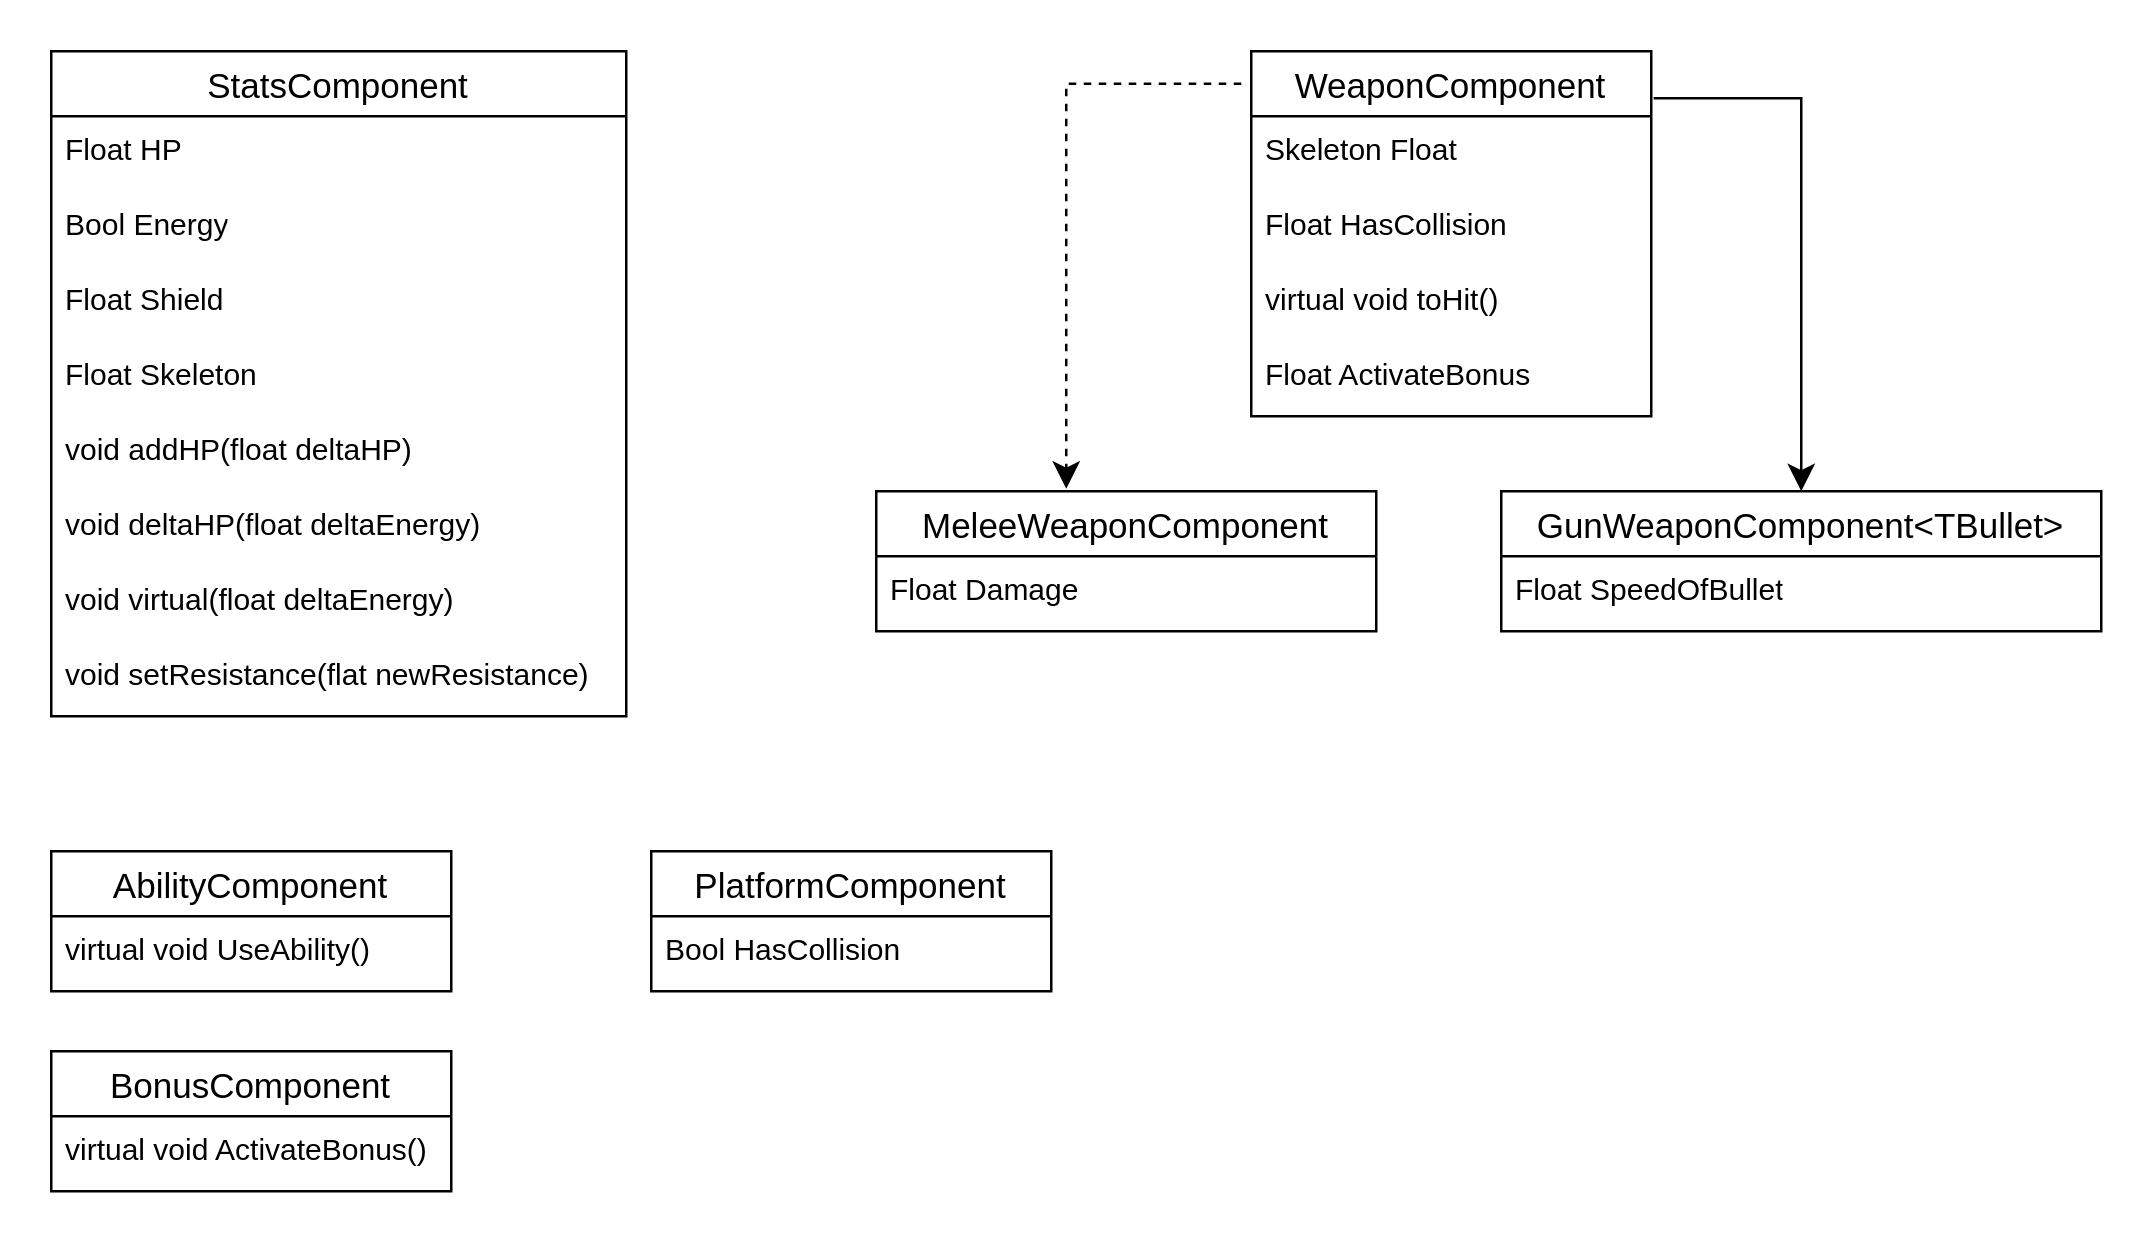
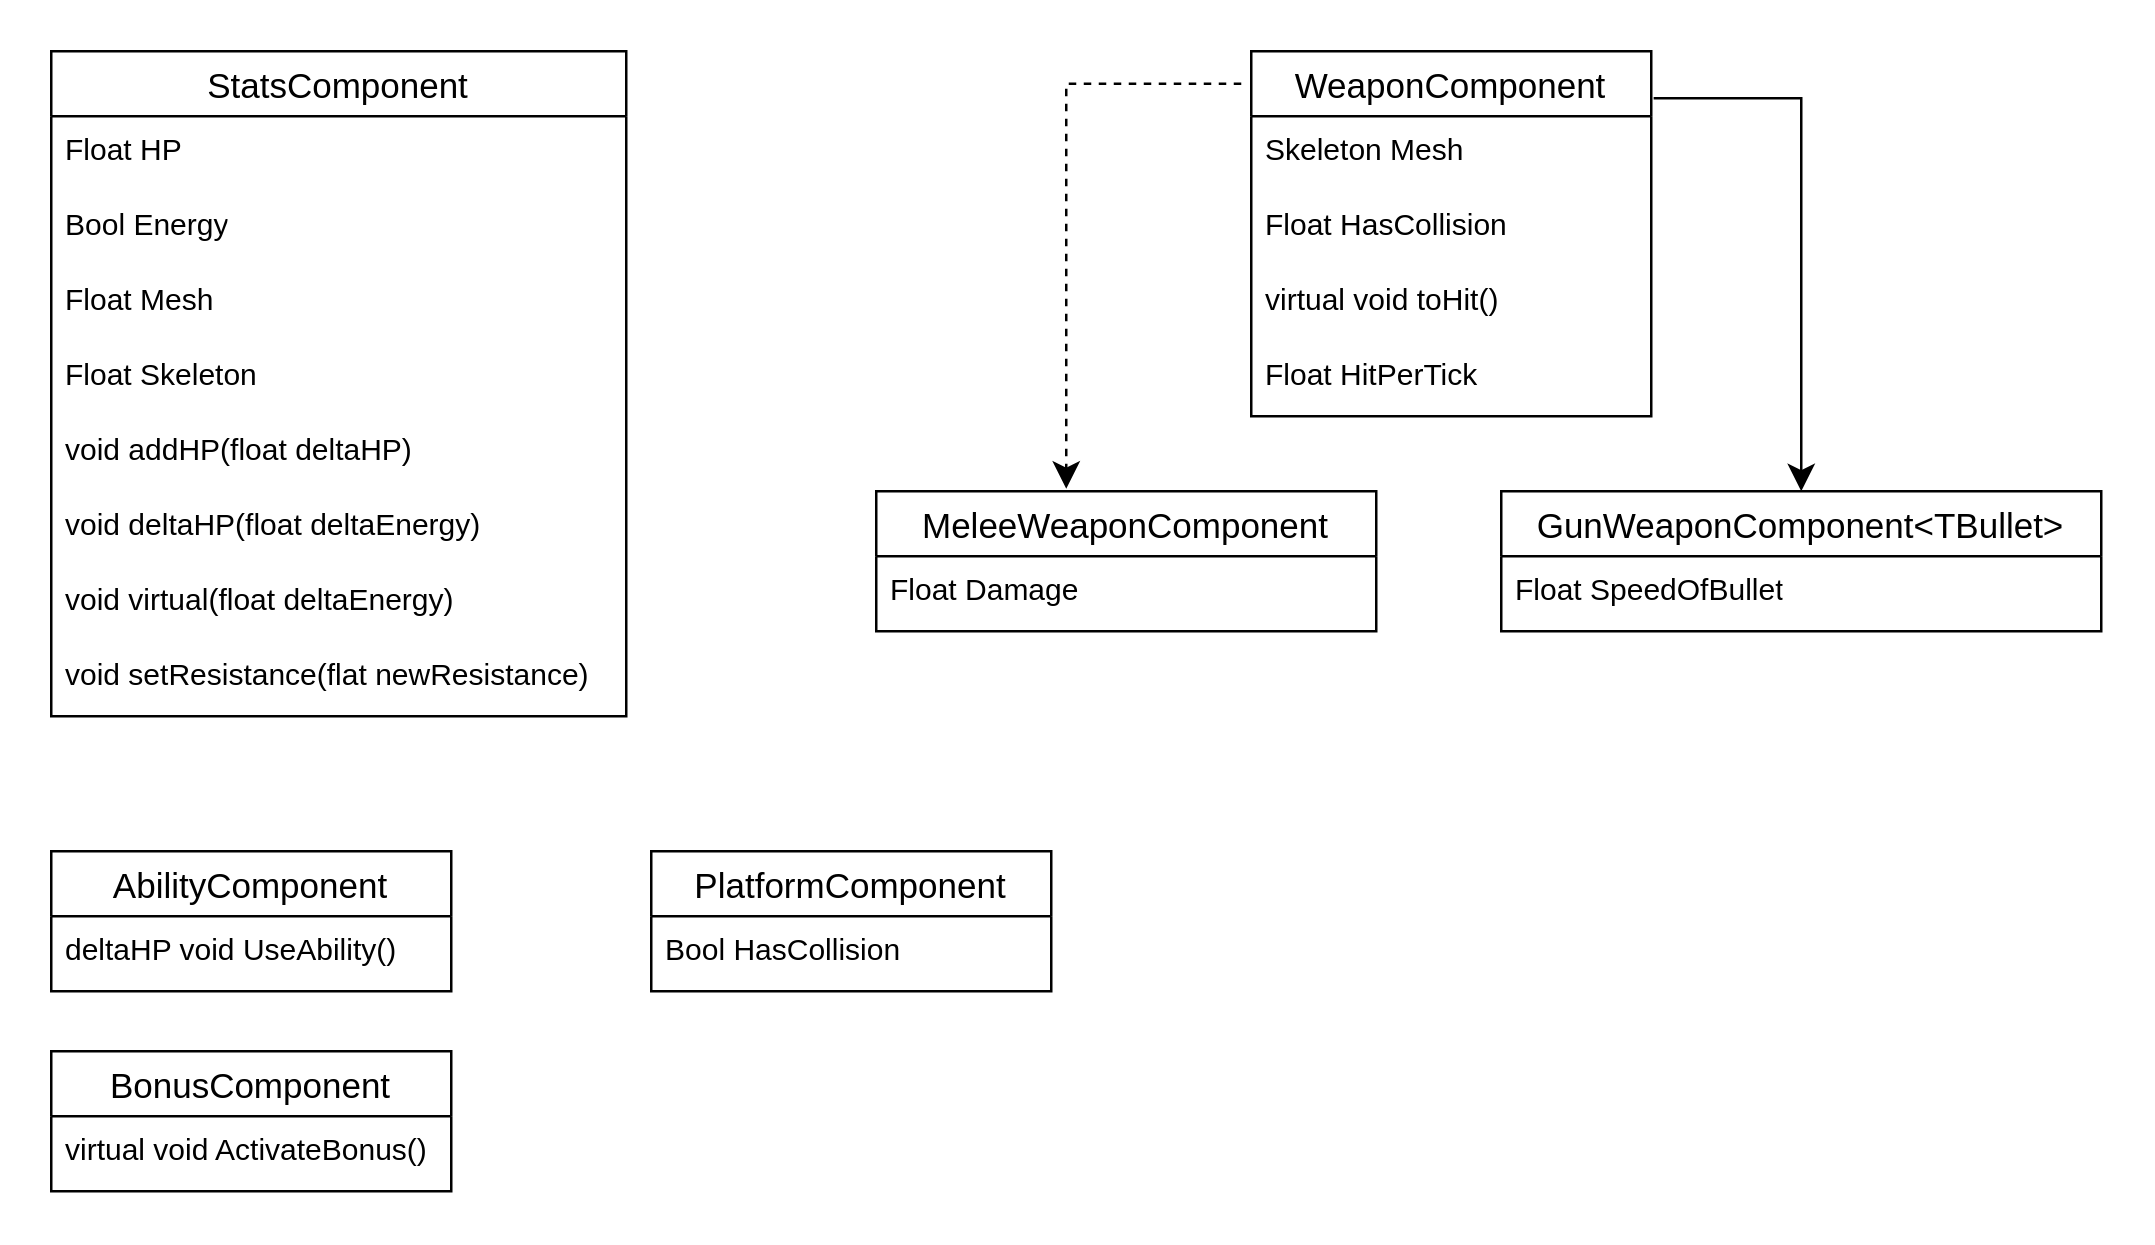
  <mxCell id="0" />
  <mxCell id="1" parent="0" />
  <mxCell id="2" style="edgeStyle=orthogonalEdgeStyle;rounded=0;orthogonalLoop=1;jettySize=auto;html=1;exitX=1;exitY=0.25;exitDx=0;exitDy=0;entryX=1;entryY=0.25;entryDx=0;entryDy=0;" parent="1" edge="1"><mxGeometry relative="1" as="geometry"><mxPoint x="750" y="245" as="sourcePoint" /></mxGeometry></mxCell>
  <mxCell id="3" value="StatsComponent" style="swimlane;fontStyle=0;childLayout=stackLayout;horizontal=1;startSize=26;horizontalStack=0;resizeParent=1;resizeParentMax=0;resizeLast=0;collapsible=1;marginBottom=0;align=center;fontSize=14;" vertex="1" parent="1"><mxGeometry width="230" height="266" as="geometry" x="20" y="20" /></mxCell>
  <mxCell id="4" value="Float HP&lt;span style=&quot;white-space: pre;&quot;&gt;&#09;&lt;/span&gt;" style="text;strokeColor=none;fillColor=none;spacingLeft=4;spacingRight=4;overflow=hidden;rotatable=0;points=[[0,0.5],[1,0.5]];portConstraint=eastwest;fontSize=12;whiteSpace=wrap;html=1;" vertex="1" parent="3"><mxGeometry y="26" width="230" height="30" as="geometry" /></mxCell>
  <mxCell id="5" value="Bool Energy" style="text;strokeColor=none;fillColor=none;spacingLeft=4;spacingRight=4;overflow=hidden;rotatable=0;points=[[0,0.5],[1,0.5]];portConstraint=eastwest;fontSize=12;whiteSpace=wrap;html=1;" vertex="1" parent="3"><mxGeometry y="56" width="230" height="30" as="geometry" /></mxCell>
- <mxCell id="6" value="Float Shield" style="text;strokeColor=none;fillColor=none;spacingLeft=4;spacingRight=4;overflow=hidden;rotatable=0;points=[[0,0.5],[1,0.5]];portConstraint=eastwest;fontSize=12;whiteSpace=wrap;html=1;" vertex="1" parent="3"><mxGeometry y="86" width="230" height="30" as="geometry" /></mxCell>
+ <mxCell id="6" value="Float Mesh" style="text;strokeColor=none;fillColor=none;spacingLeft=4;spacingRight=4;overflow=hidden;rotatable=0;points=[[0,0.5],[1,0.5]];portConstraint=eastwest;fontSize=12;whiteSpace=wrap;html=1;" vertex="1" parent="3"><mxGeometry y="86" width="230" height="30" as="geometry" /></mxCell>
  <mxCell id="7" value="Float Skeleton" style="text;strokeColor=none;fillColor=none;spacingLeft=4;spacingRight=4;overflow=hidden;rotatable=0;points=[[0,0.5],[1,0.5]];portConstraint=eastwest;fontSize=12;whiteSpace=wrap;html=1;" vertex="1" parent="3"><mxGeometry y="116" width="230" height="30" as="geometry" /></mxCell>
  <mxCell id="8" value="void addHP(float deltaHP)" style="text;strokeColor=none;fillColor=none;spacingLeft=4;spacingRight=4;overflow=hidden;rotatable=0;points=[[0,0.5],[1,0.5]];portConstraint=eastwest;fontSize=12;whiteSpace=wrap;html=1;" vertex="1" parent="3"><mxGeometry y="146" width="230" height="30" as="geometry" /></mxCell>
  <mxCell id="9" value="void deltaHP(float deltaEnergy)" style="text;strokeColor=none;fillColor=none;spacingLeft=4;spacingRight=4;overflow=hidden;rotatable=0;points=[[0,0.5],[1,0.5]];portConstraint=eastwest;fontSize=12;whiteSpace=wrap;html=1;" vertex="1" parent="3"><mxGeometry y="176" width="230" height="30" as="geometry" /></mxCell>
  <mxCell id="10" value="void virtual(float deltaEnergy)" style="text;strokeColor=none;fillColor=none;spacingLeft=4;spacingRight=4;overflow=hidden;rotatable=0;points=[[0,0.5],[1,0.5]];portConstraint=eastwest;fontSize=12;whiteSpace=wrap;html=1;" vertex="1" parent="3"><mxGeometry y="206" width="230" height="30" as="geometry" /></mxCell>
  <mxCell id="11" value="void setResistance(flat newResistance)" style="text;strokeColor=none;fillColor=none;spacingLeft=4;spacingRight=4;overflow=hidden;rotatable=0;points=[[0,0.5],[1,0.5]];portConstraint=eastwest;fontSize=12;whiteSpace=wrap;html=1;" vertex="1" parent="3"><mxGeometry y="236" width="230" height="30" as="geometry" /></mxCell>
  <mxCell id="12" value="WeaponComponent" style="swimlane;fontStyle=0;childLayout=stackLayout;horizontal=1;startSize=26;horizontalStack=0;resizeParent=1;resizeParentMax=0;resizeLast=0;collapsible=1;marginBottom=0;align=center;fontSize=14;" vertex="1" parent="1"><mxGeometry x="500" width="160" height="146" as="geometry" y="20" /></mxCell>
- <mxCell id="13" value="Skeleton Float" style="text;strokeColor=none;fillColor=none;spacingLeft=4;spacingRight=4;overflow=hidden;rotatable=0;points=[[0,0.5],[1,0.5]];portConstraint=eastwest;fontSize=12;whiteSpace=wrap;html=1;" vertex="1" parent="12"><mxGeometry y="26" width="160" height="30" as="geometry" /></mxCell>
+ <mxCell id="13" value="Skeleton Mesh" style="text;strokeColor=none;fillColor=none;spacingLeft=4;spacingRight=4;overflow=hidden;rotatable=0;points=[[0,0.5],[1,0.5]];portConstraint=eastwest;fontSize=12;whiteSpace=wrap;html=1;" vertex="1" parent="12"><mxGeometry y="26" width="160" height="30" as="geometry" /></mxCell>
  <mxCell id="14" value="Float HasCollision " style="text;strokeColor=none;fillColor=none;spacingLeft=4;spacingRight=4;overflow=hidden;rotatable=0;points=[[0,0.5],[1,0.5]];portConstraint=eastwest;fontSize=12;whiteSpace=wrap;html=1;" vertex="1" parent="12"><mxGeometry y="56" width="160" height="30" as="geometry" /></mxCell>
  <mxCell id="15" value="virtual void toHit()" style="text;strokeColor=none;fillColor=none;spacingLeft=4;spacingRight=4;overflow=hidden;rotatable=0;points=[[0,0.5],[1,0.5]];portConstraint=eastwest;fontSize=12;whiteSpace=wrap;html=1;" vertex="1" parent="12"><mxGeometry y="86" width="160" height="30" as="geometry" /></mxCell>
- <mxCell id="16" value="Float ActivateBonus" style="text;strokeColor=none;fillColor=none;spacingLeft=4;spacingRight=4;overflow=hidden;rotatable=0;points=[[0,0.5],[1,0.5]];portConstraint=eastwest;fontSize=12;whiteSpace=wrap;html=1;" vertex="1" parent="12"><mxGeometry y="116" width="160" height="30" as="geometry" /></mxCell>
+ <mxCell id="16" value="Float HitPerTick" style="text;strokeColor=none;fillColor=none;spacingLeft=4;spacingRight=4;overflow=hidden;rotatable=0;points=[[0,0.5],[1,0.5]];portConstraint=eastwest;fontSize=12;whiteSpace=wrap;html=1;" vertex="1" parent="12"><mxGeometry y="116" width="160" height="30" as="geometry" /></mxCell>
  <mxCell id="17" value="GunWeaponComponent&lt;TBullet&gt;" style="swimlane;fontStyle=0;childLayout=stackLayout;horizontal=1;startSize=26;horizontalStack=0;resizeParent=1;resizeParentMax=0;resizeLast=0;collapsible=1;marginBottom=0;align=center;fontSize=14;" vertex="1" parent="1"><mxGeometry x="600" y="196" width="240" height="56" as="geometry" /></mxCell>
  <mxCell id="18" value="Float SpeedOfBullet" style="text;strokeColor=none;fillColor=none;spacingLeft=4;spacingRight=4;overflow=hidden;rotatable=0;points=[[0,0.5],[1,0.5]];portConstraint=eastwest;fontSize=12;whiteSpace=wrap;html=1;" vertex="1" parent="17"><mxGeometry y="26" width="240" height="30" as="geometry" /></mxCell>
  <mxCell id="19" value="" style="edgeStyle=orthogonalEdgeStyle;elbow=horizontal;endArrow=classic;html=1;rounded=0;endSize=8;startSize=8;exitX=1.006;exitY=0.129;exitDx=0;exitDy=0;exitPerimeter=0;entryX=0.5;entryY=0;entryDx=0;entryDy=0;" edge="1" parent="1" source="12" target="17"><mxGeometry width="50" height="50" relative="1" as="geometry"><mxPoint x="730" y="90" as="sourcePoint" /><mxPoint x="780" y="40" as="targetPoint" /></mxGeometry></mxCell>
  <mxCell id="20" value="MeleeWeaponComponent" style="swimlane;fontStyle=0;childLayout=stackLayout;horizontal=1;startSize=26;horizontalStack=0;resizeParent=1;resizeParentMax=0;resizeLast=0;collapsible=1;marginBottom=0;align=center;fontSize=14;" vertex="1" parent="1"><mxGeometry x="350" y="196" width="200" height="56" as="geometry" /></mxCell>
  <mxCell id="21" value="Float Damage" style="text;strokeColor=none;fillColor=none;spacingLeft=4;spacingRight=4;overflow=hidden;rotatable=0;points=[[0,0.5],[1,0.5]];portConstraint=eastwest;fontSize=12;whiteSpace=wrap;html=1;" vertex="1" parent="20"><mxGeometry y="26" width="200" height="30" as="geometry" /></mxCell>
  <mxCell id="22" value="" style="edgeStyle=elbowEdgeStyle;elbow=horizontal;endArrow=classic;html=1;curved=0;rounded=0;endSize=8;startSize=8;exitX=-0.025;exitY=0.089;exitDx=0;exitDy=0;exitPerimeter=0;entryX=0.38;entryY=-0.018;entryDx=0;entryDy=0;entryPerimeter=0;dashed=1;" edge="1" parent="1" source="12" target="20"><mxGeometry width="50" height="50" relative="1" as="geometry"><mxPoint x="370" y="140" as="sourcePoint" /><mxPoint x="420" y="90" as="targetPoint" /><Array as="points"><mxPoint x="426" y="110" /></Array></mxGeometry></mxCell>
  <mxCell id="23" value="AbilityComponent" style="swimlane;fontStyle=0;childLayout=stackLayout;horizontal=1;startSize=26;horizontalStack=0;resizeParent=1;resizeParentMax=0;resizeLast=0;collapsible=1;marginBottom=0;align=center;fontSize=14;" vertex="1" parent="1"><mxGeometry y="340" width="160" height="56" as="geometry" x="20" /></mxCell>
- <mxCell id="24" value="virtual void UseAbility()" style="text;strokeColor=none;fillColor=none;spacingLeft=4;spacingRight=4;overflow=hidden;rotatable=0;points=[[0,0.5],[1,0.5]];portConstraint=eastwest;fontSize=12;whiteSpace=wrap;html=1;" vertex="1" parent="23"><mxGeometry y="26" width="160" height="30" as="geometry" /></mxCell>
+ <mxCell id="24" value="deltaHP void UseAbility()" style="text;strokeColor=none;fillColor=none;spacingLeft=4;spacingRight=4;overflow=hidden;rotatable=0;points=[[0,0.5],[1,0.5]];portConstraint=eastwest;fontSize=12;whiteSpace=wrap;html=1;" vertex="1" parent="23"><mxGeometry y="26" width="160" height="30" as="geometry" /></mxCell>
  <mxCell id="25" value="BonusComponent" style="swimlane;fontStyle=0;childLayout=stackLayout;horizontal=1;startSize=26;horizontalStack=0;resizeParent=1;resizeParentMax=0;resizeLast=0;collapsible=1;marginBottom=0;align=center;fontSize=14;" vertex="1" parent="1"><mxGeometry y="420" width="160" height="56" as="geometry" x="20" /></mxCell>
  <mxCell id="26" value="virtual void ActivateBonus()" style="text;strokeColor=none;fillColor=none;spacingLeft=4;spacingRight=4;overflow=hidden;rotatable=0;points=[[0,0.5],[1,0.5]];portConstraint=eastwest;fontSize=12;whiteSpace=wrap;html=1;" vertex="1" parent="25"><mxGeometry y="26" width="160" height="30" as="geometry" /></mxCell>
  <mxCell id="27" value="PlatformComponent" style="swimlane;fontStyle=0;childLayout=stackLayout;horizontal=1;startSize=26;horizontalStack=0;resizeParent=1;resizeParentMax=0;resizeLast=0;collapsible=1;marginBottom=0;align=center;fontSize=14;" vertex="1" parent="1"><mxGeometry x="260" y="340" width="160" height="56" as="geometry" /></mxCell>
  <mxCell id="28" value="Bool HasCollision" style="text;strokeColor=none;fillColor=none;spacingLeft=4;spacingRight=4;overflow=hidden;rotatable=0;points=[[0,0.5],[1,0.5]];portConstraint=eastwest;fontSize=12;whiteSpace=wrap;html=1;" vertex="1" parent="27"><mxGeometry y="26" width="160" height="30" as="geometry" /></mxCell>
